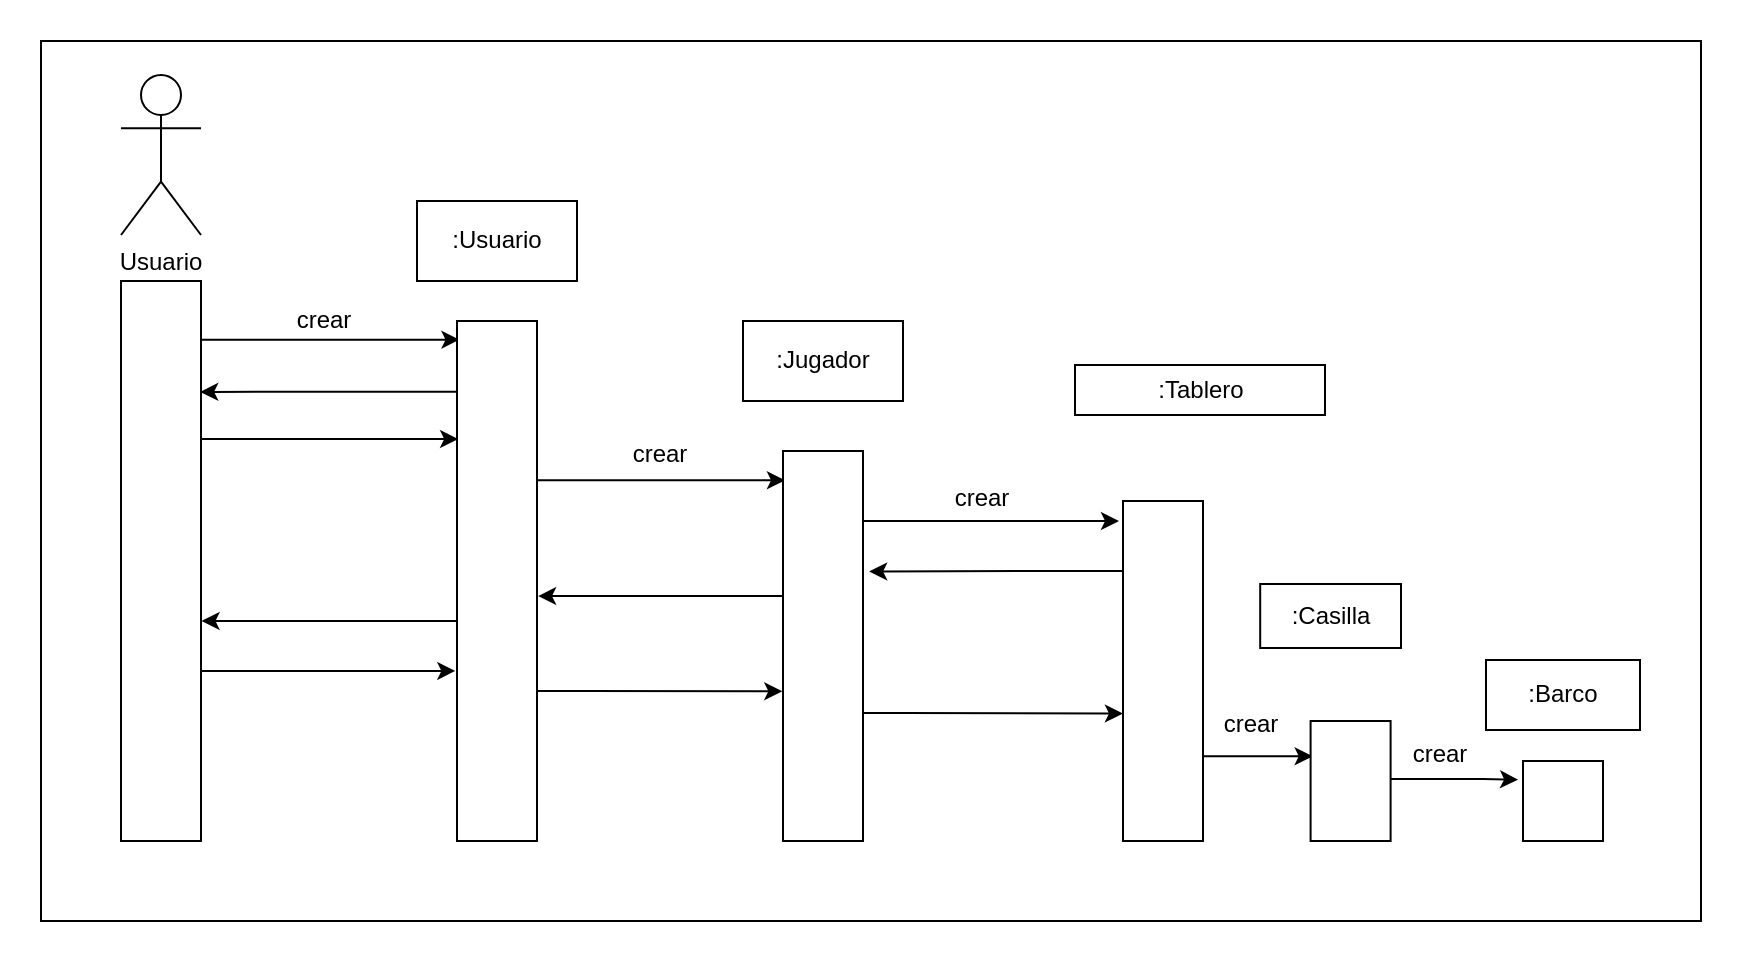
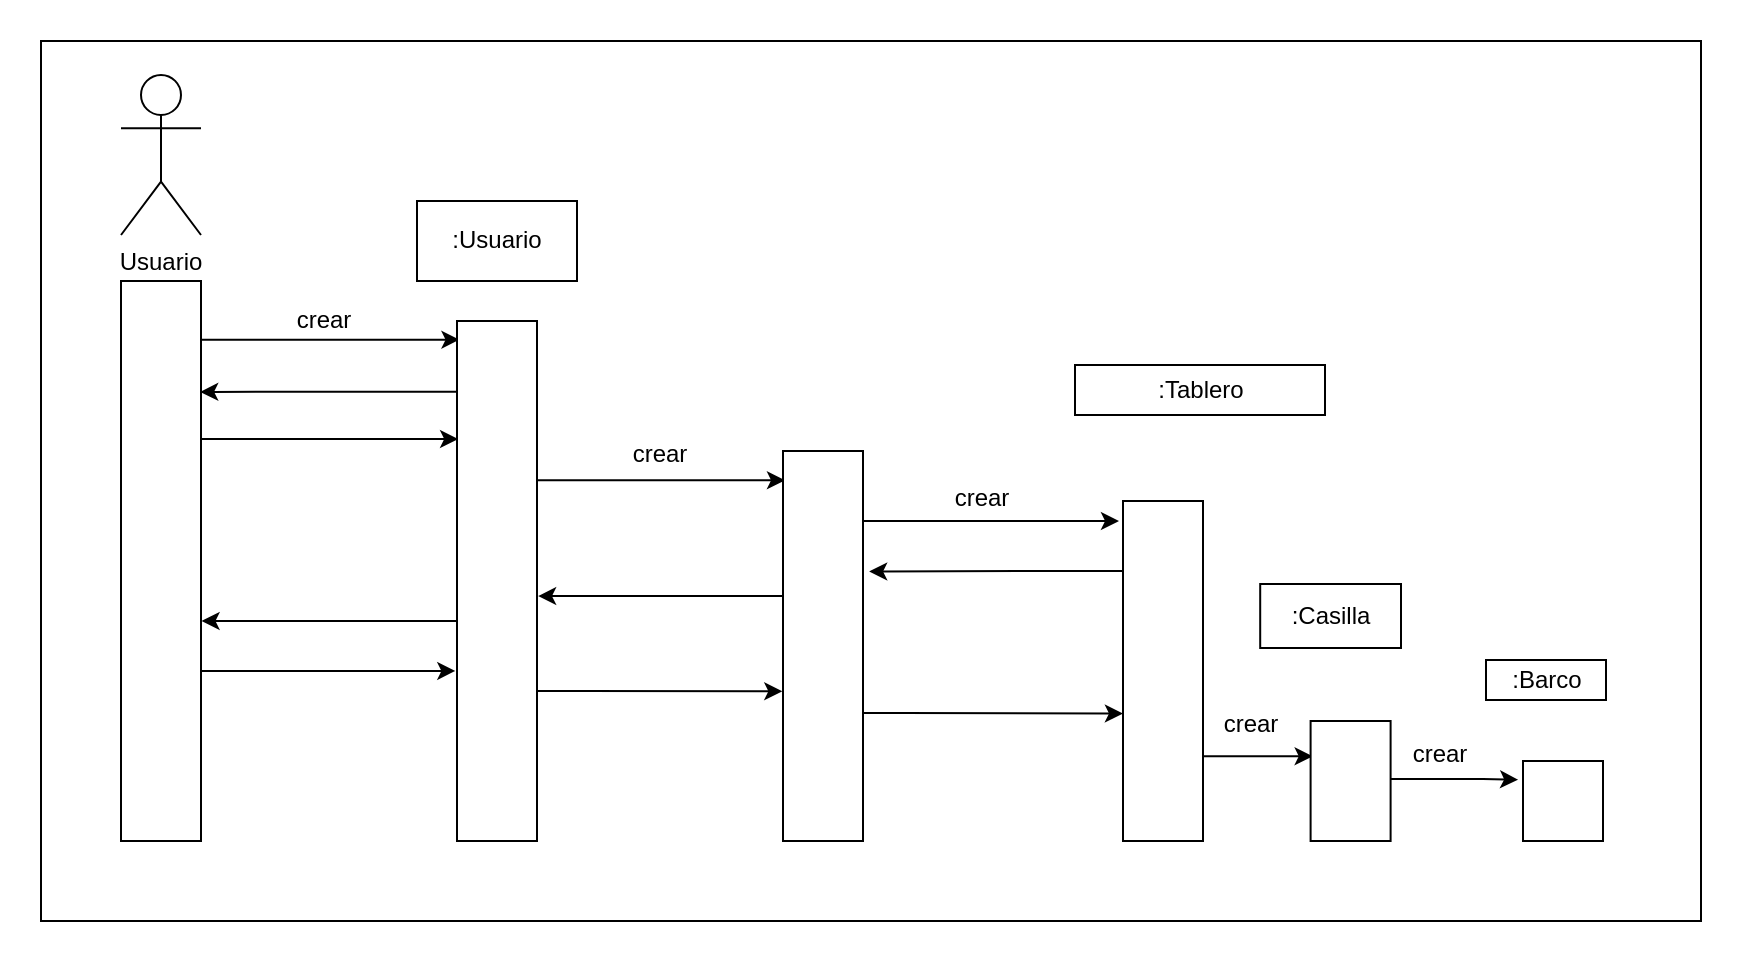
  <mxCell id="0" />
  <mxCell id="1" parent="0" />
  <mxCell id="2" value="Usuario" style="shape=umlActor;verticalLabelPosition=bottom;verticalAlign=top;html=1;" parent="1" vertex="1"><mxGeometry x="60" y="37" width="40" height="80" as="geometry" /></mxCell>
  <mxCell id="3" style="edgeStyle=orthogonalEdgeStyle;rounded=0;orthogonalLoop=1;jettySize=auto;html=1;entryX=0.031;entryY=0.036;entryDx=0;entryDy=0;entryPerimeter=0;" edge="1" parent="1" source="6" target="15"><mxGeometry relative="1" as="geometry"><Array as="points"><mxPoint x="164" y="169" /></Array></mxGeometry></mxCell>
  <mxCell id="4" style="edgeStyle=orthogonalEdgeStyle;rounded=0;orthogonalLoop=1;jettySize=auto;html=1;entryX=0.014;entryY=0.227;entryDx=0;entryDy=0;entryPerimeter=0;" edge="1" parent="1" source="6" target="15"><mxGeometry relative="1" as="geometry"><Array as="points"><mxPoint x="131" y="219" /><mxPoint x="131" y="219" /></Array></mxGeometry></mxCell>
  <mxCell id="5" style="edgeStyle=orthogonalEdgeStyle;rounded=0;orthogonalLoop=1;jettySize=auto;html=1;entryX=-0.021;entryY=0.673;entryDx=0;entryDy=0;entryPerimeter=0;" edge="1" parent="1" source="6" target="15"><mxGeometry relative="1" as="geometry"><Array as="points"><mxPoint x="131" y="335" /><mxPoint x="131" y="335" /></Array></mxGeometry></mxCell>
  <mxCell id="6" value="" style="html=1;points=[];perimeter=orthogonalPerimeter;" parent="1" vertex="1"><mxGeometry x="60" y="140" width="40" height="280" as="geometry" /></mxCell>
  <mxCell id="7" value=":Usuario" style="html=1;" parent="1" vertex="1"><mxGeometry x="208" y="100" width="80" height="40" as="geometry" /></mxCell>
  <mxCell id="8" value=":Tablero" style="html=1;" parent="1" vertex="1"><mxGeometry x="537" y="182" width="125" height="25" as="geometry" /></mxCell>
- <mxCell id="9" value=":Barco" style="html=1;" parent="1" vertex="1"><mxGeometry x="742.5" y="329.5" width="77" height="35" as="geometry" /></mxCell>
+ <mxCell id="9" value=":Barco" style="html=1;" parent="1" vertex="1"><mxGeometry x="742.5" y="329.5" width="60" height="20" as="geometry" /></mxCell>
  <mxCell id="10" value=":Casilla" style="html=1;" parent="1" vertex="1"><mxGeometry x="629.6" y="291.5" width="70.4" height="32" as="geometry" /></mxCell>
  <mxCell id="11" style="edgeStyle=orthogonalEdgeStyle;rounded=0;orthogonalLoop=1;jettySize=auto;html=1;entryX=0.99;entryY=0.198;entryDx=0;entryDy=0;entryPerimeter=0;" edge="1" parent="1" source="15" target="6"><mxGeometry relative="1" as="geometry"><Array as="points"><mxPoint x="164" y="195" /></Array></mxGeometry></mxCell>
  <mxCell id="12" style="edgeStyle=orthogonalEdgeStyle;rounded=0;orthogonalLoop=1;jettySize=auto;html=1;entryX=0.025;entryY=0.075;entryDx=0;entryDy=0;entryPerimeter=0;" edge="1" parent="1" source="15" target="27"><mxGeometry relative="1" as="geometry"><mxPoint x="387" y="240" as="targetPoint" /><Array as="points"><mxPoint x="321" y="240" /></Array></mxGeometry></mxCell>
  <mxCell id="13" style="edgeStyle=orthogonalEdgeStyle;rounded=0;orthogonalLoop=1;jettySize=auto;html=1;entryX=1.007;entryY=0.607;entryDx=0;entryDy=0;entryPerimeter=0;" edge="1" parent="1" source="15" target="6"><mxGeometry relative="1" as="geometry"><mxPoint x="101" y="300" as="targetPoint" /><Array as="points"><mxPoint x="131" y="310" /><mxPoint x="131" y="310" /></Array></mxGeometry></mxCell>
  <mxCell id="14" style="edgeStyle=orthogonalEdgeStyle;rounded=0;orthogonalLoop=1;jettySize=auto;html=1;entryX=-0.009;entryY=0.616;entryDx=0;entryDy=0;entryPerimeter=0;" edge="1" parent="1" source="15" target="27"><mxGeometry relative="1" as="geometry"><Array as="points"><mxPoint x="291" y="345" /><mxPoint x="291" y="345" /></Array></mxGeometry></mxCell>
  <mxCell id="15" value="" style="html=1;points=[];perimeter=orthogonalPerimeter;" parent="1" vertex="1"><mxGeometry x="228" y="160" width="40" height="260" as="geometry" /></mxCell>
  <mxCell id="16" style="edgeStyle=orthogonalEdgeStyle;rounded=0;orthogonalLoop=1;jettySize=auto;html=1;entryX=1.077;entryY=0.309;entryDx=0;entryDy=0;entryPerimeter=0;" edge="1" parent="1" source="18" target="27"><mxGeometry relative="1" as="geometry"><Array as="points"><mxPoint x="531" y="285" /><mxPoint x="531" y="285" /></Array></mxGeometry></mxCell>
  <mxCell id="17" style="edgeStyle=orthogonalEdgeStyle;rounded=0;orthogonalLoop=1;jettySize=auto;html=1;entryX=0.026;entryY=0.294;entryDx=0;entryDy=0;entryPerimeter=0;" edge="1" parent="1" source="18" target="20"><mxGeometry relative="1" as="geometry"><Array as="points"><mxPoint x="634" y="378" /></Array></mxGeometry></mxCell>
  <mxCell id="18" value="" style="html=1;points=[];perimeter=orthogonalPerimeter;" parent="1" vertex="1"><mxGeometry x="561" y="250" width="40" height="170" as="geometry" /></mxCell>
  <mxCell id="19" value="" style="edgeStyle=orthogonalEdgeStyle;rounded=0;orthogonalLoop=1;jettySize=auto;html=1;entryX=-0.061;entryY=0.234;entryDx=0;entryDy=0;entryPerimeter=0;" edge="1" parent="1" source="20" target="21"><mxGeometry relative="1" as="geometry"><Array as="points"><mxPoint x="741" y="389" /><mxPoint x="741" y="389" /></Array></mxGeometry></mxCell>
  <mxCell id="20" value="" style="html=1;points=[];perimeter=orthogonalPerimeter;" parent="1" vertex="1"><mxGeometry x="654.8" y="360" width="40" height="60" as="geometry" /></mxCell>
  <mxCell id="21" value="" style="html=1;points=[];perimeter=orthogonalPerimeter;" parent="1" vertex="1"><mxGeometry x="761" y="380" width="40" height="40" as="geometry" /></mxCell>
  <mxCell id="22" value="crear" style="text;html=1;strokeColor=none;fillColor=none;align=center;verticalAlign=middle;whiteSpace=wrap;rounded=0;" parent="1" vertex="1"><mxGeometry x="141.5" y="150" width="40" height="20" as="geometry" /></mxCell>
- <mxCell id="23" value=":Jugador" style="html=1;" parent="1" vertex="1"><mxGeometry x="371" y="160" width="80" height="40" as="geometry" /></mxCell>
  <mxCell id="24" style="edgeStyle=orthogonalEdgeStyle;rounded=0;orthogonalLoop=1;jettySize=auto;html=1;" edge="1" parent="1" source="27"><mxGeometry relative="1" as="geometry"><mxPoint x="559" y="260" as="targetPoint" /><Array as="points"><mxPoint x="496" y="260" /></Array></mxGeometry></mxCell>
  <mxCell id="25" style="edgeStyle=orthogonalEdgeStyle;rounded=0;orthogonalLoop=1;jettySize=auto;html=1;entryX=1.014;entryY=0.529;entryDx=0;entryDy=0;entryPerimeter=0;" edge="1" parent="1" source="27" target="15"><mxGeometry relative="1" as="geometry"><Array as="points"><mxPoint x="330" y="298" /></Array></mxGeometry></mxCell>
  <mxCell id="26" style="edgeStyle=orthogonalEdgeStyle;rounded=0;orthogonalLoop=1;jettySize=auto;html=1;entryX=-0.001;entryY=0.625;entryDx=0;entryDy=0;entryPerimeter=0;" edge="1" parent="1" source="27" target="18"><mxGeometry relative="1" as="geometry"><Array as="points"><mxPoint x="451" y="356" /><mxPoint x="451" y="356" /></Array></mxGeometry></mxCell>
  <mxCell id="27" value="" style="html=1;points=[];perimeter=orthogonalPerimeter;" parent="1" vertex="1"><mxGeometry x="391" y="225" width="40" height="195" as="geometry" /></mxCell>
  <mxCell id="28" value="&lt;span style=&quot;font-family: &amp;#34;helvetica&amp;#34; ; font-size: 12px ; font-style: normal ; font-weight: 400 ; letter-spacing: normal ; text-align: center ; text-indent: 0px ; text-transform: none ; word-spacing: 0px ; display: inline ; float: none&quot;&gt;&lt;font color=&quot;#ffffff&quot;&gt;enviar datos&amp;nbsp;&lt;/font&gt;&lt;/span&gt;" style="text;whiteSpace=wrap;html=1;" parent="1" vertex="1"><mxGeometry x="128" y="196" width="73" height="26" as="geometry" /></mxCell>
  <mxCell id="29" value="&lt;span style=&quot;font-family: &amp;#34;helvetica&amp;#34; ; font-size: 12px ; font-style: normal ; font-weight: 400 ; letter-spacing: normal ; text-align: center ; text-indent: 0px ; text-transform: none ; word-spacing: 0px ; display: inline ; float: none&quot;&gt;&lt;font color=&quot;#ffffff&quot;&gt;solicitar coordenadas&lt;/font&gt;&lt;/span&gt;" style="text;whiteSpace=wrap;html=1;" parent="1" vertex="1"><mxGeometry x="437" y="258" width="120" height="22" as="geometry" /></mxCell>
  <mxCell id="30" value="&lt;span style=&quot;font-family: &amp;#34;helvetica&amp;#34; ; font-size: 12px ; font-style: normal ; font-weight: 400 ; letter-spacing: normal ; text-align: center ; text-indent: 0px ; text-transform: none ; word-spacing: 0px ; display: inline ; float: none&quot;&gt;&lt;font color=&quot;#ffffff&quot;&gt;enviar coordenadas&lt;/font&gt;&lt;/span&gt;" style="text;whiteSpace=wrap;html=1;" parent="1" vertex="1"><mxGeometry x="110" y="309.5" width="125" height="20" as="geometry" /></mxCell>
  <mxCell id="31" value="&lt;span style=&quot;font-family: &amp;#34;helvetica&amp;#34; ; font-size: 12px ; font-style: normal ; font-weight: 400 ; letter-spacing: normal ; text-align: center ; text-indent: 0px ; text-transform: none ; word-spacing: 0px ; display: inline ; float: none&quot;&gt;&lt;font color=&quot;#ffffff&quot;&gt;solicitar coordenadas&lt;/font&gt;&lt;/span&gt;" style="text;whiteSpace=wrap;html=1;" parent="1" vertex="1"><mxGeometry x="271" y="272" width="119" height="18" as="geometry" /></mxCell>
  <mxCell id="32" value="&lt;span style=&quot;font-family: &amp;#34;helvetica&amp;#34; ; font-size: 12px ; font-style: normal ; font-weight: 400 ; letter-spacing: normal ; text-align: center ; text-indent: 0px ; text-transform: none ; word-spacing: 0px ; display: inline ; float: none&quot;&gt;&lt;font color=&quot;#ffffff&quot;&gt;solicitar coordenadas&lt;/font&gt;&lt;/span&gt;" style="text;whiteSpace=wrap;html=1;" parent="1" vertex="1"><mxGeometry x="108" y="284" width="119" height="18" as="geometry" /></mxCell>
  <mxCell id="33" value="&lt;span style=&quot;font-family: &amp;#34;helvetica&amp;#34; ; font-size: 12px ; font-style: normal ; font-weight: 400 ; letter-spacing: normal ; text-align: center ; text-indent: 0px ; text-transform: none ; word-spacing: 0px ; display: inline ; float: none&quot;&gt;&lt;font color=&quot;#ffffff&quot;&gt;enviar coordenadas&lt;/font&gt;&lt;/span&gt;" style="text;whiteSpace=wrap;html=1;" parent="1" vertex="1"><mxGeometry x="276" y="320" width="110" height="20" as="geometry" /></mxCell>
  <mxCell id="34" value="&lt;span style=&quot;font-family: &amp;#34;helvetica&amp;#34; ; font-size: 12px ; font-style: normal ; font-weight: 400 ; letter-spacing: normal ; text-align: center ; text-indent: 0px ; text-transform: none ; word-spacing: 0px ; display: inline ; float: none&quot;&gt;&lt;font color=&quot;#ffffff&quot;&gt;enviar coordenadas&lt;/font&gt;&lt;/span&gt;" style="text;whiteSpace=wrap;html=1;" parent="1" vertex="1"><mxGeometry x="441" y="331.5" width="110" height="20" as="geometry" /></mxCell>
  <mxCell id="35" value="crear" style="text;html=1;strokeColor=none;fillColor=none;align=center;verticalAlign=middle;whiteSpace=wrap;rounded=0;" parent="1" vertex="1"><mxGeometry x="601" y="351.5" width="49" height="20" as="geometry" /></mxCell>
  <mxCell id="36" value="crear" style="text;html=1;strokeColor=none;fillColor=none;align=center;verticalAlign=middle;whiteSpace=wrap;rounded=0;" vertex="1" parent="1"><mxGeometry x="309.5" y="217" width="40" height="20" as="geometry" /></mxCell>
  <mxCell id="37" value="crear" style="text;html=1;strokeColor=none;fillColor=none;align=center;verticalAlign=middle;whiteSpace=wrap;rounded=0;" vertex="1" parent="1"><mxGeometry x="471" y="239" width="40" height="20" as="geometry" /></mxCell>
  <mxCell id="38" value="crear" style="text;html=1;strokeColor=none;fillColor=none;align=center;verticalAlign=middle;whiteSpace=wrap;rounded=0;" vertex="1" parent="1"><mxGeometry x="694.8" y="366.5" width="50" height="20" as="geometry" /></mxCell>
  <mxCell id="39" value="" style="rounded=0;whiteSpace=wrap;html=1;fillColor=none;" vertex="1" parent="1"><mxGeometry x="20" y="20" width="830" height="440" as="geometry" /></mxCell>
